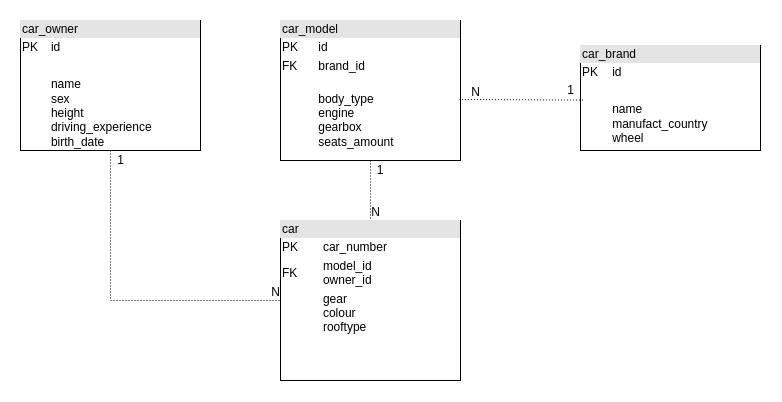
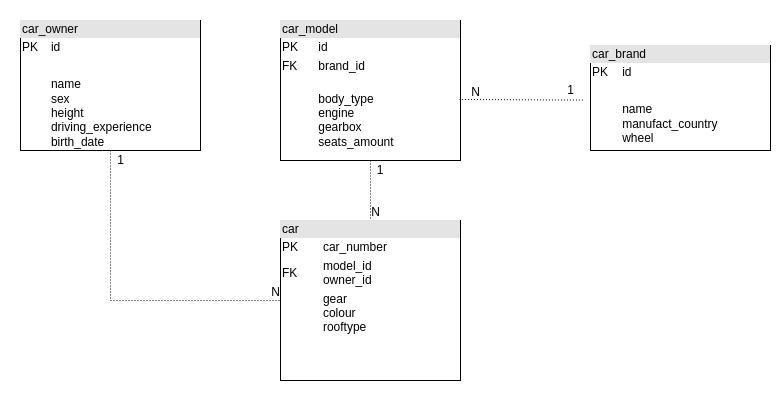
  <mxCell id="0" />
  <mxCell id="1" parent="0" />
  <mxCell id="2" value="&lt;div style=&quot;box-sizing: border-box ; width: 100% ; background: #e4e4e4 ; padding: 2px&quot;&gt;car_owner&lt;/div&gt;&lt;table style=&quot;width: 100% ; font-size: 1em&quot; cellpadding=&quot;2&quot; cellspacing=&quot;0&quot;&gt;&lt;tbody&gt;&lt;tr&gt;&lt;td&gt;PK&lt;/td&gt;&lt;td&gt;id&lt;/td&gt;&lt;/tr&gt;&lt;tr&gt;&lt;td&gt;&lt;br&gt;&lt;/td&gt;&lt;td&gt;&lt;br&gt;&lt;/td&gt;&lt;/tr&gt;&lt;tr&gt;&lt;td&gt;&lt;/td&gt;&lt;td&gt;name&lt;br&gt;sex&lt;br&gt;height&lt;br&gt;driving_experience&lt;br&gt;birth_date&lt;/td&gt;&lt;/tr&gt;&lt;/tbody&gt;&lt;/table&gt;" style="verticalAlign=top;align=left;overflow=fill;html=1;" parent="1" vertex="1"><mxGeometry x="20" y="20" width="180" height="130" as="geometry" /></mxCell>
- <mxCell id="3" value="&lt;div style=&quot;box-sizing: border-box ; width: 100% ; background: #e4e4e4 ; padding: 2px&quot;&gt;car_brand&lt;/div&gt;&lt;table style=&quot;width: 100% ; font-size: 1em&quot; cellpadding=&quot;2&quot; cellspacing=&quot;0&quot;&gt;&lt;tbody&gt;&lt;tr&gt;&lt;td&gt;PK&lt;/td&gt;&lt;td&gt;id&lt;/td&gt;&lt;/tr&gt;&lt;tr&gt;&lt;td&gt;&lt;br&gt;&lt;/td&gt;&lt;td&gt;&lt;br&gt;&lt;/td&gt;&lt;/tr&gt;&lt;tr&gt;&lt;td&gt;&lt;/td&gt;&lt;td&gt;name&lt;br&gt;manufact_country&lt;br&gt;wheel&lt;br&gt;&lt;/td&gt;&lt;/tr&gt;&lt;/tbody&gt;&lt;/table&gt;" style="verticalAlign=top;align=left;overflow=fill;html=1;" parent="1" vertex="1"><mxGeometry x="580" y="45" width="180" height="105" as="geometry" /></mxCell>
+ <mxCell id="3" value="&lt;div style=&quot;box-sizing: border-box ; width: 100% ; background: #e4e4e4 ; padding: 2px&quot;&gt;car_brand&lt;/div&gt;&lt;table style=&quot;width: 100% ; font-size: 1em&quot; cellpadding=&quot;2&quot; cellspacing=&quot;0&quot;&gt;&lt;tbody&gt;&lt;tr&gt;&lt;td&gt;PK&lt;/td&gt;&lt;td&gt;id&lt;/td&gt;&lt;/tr&gt;&lt;tr&gt;&lt;td&gt;&lt;br&gt;&lt;/td&gt;&lt;td&gt;&lt;br&gt;&lt;/td&gt;&lt;/tr&gt;&lt;tr&gt;&lt;td&gt;&lt;/td&gt;&lt;td&gt;name&lt;br&gt;manufact_country&lt;br&gt;wheel&lt;br&gt;&lt;/td&gt;&lt;/tr&gt;&lt;/tbody&gt;&lt;/table&gt;" style="verticalAlign=top;align=left;overflow=fill;html=1;" parent="1" vertex="1"><mxGeometry x="590" y="45" width="180" height="105" as="geometry" /></mxCell>
  <mxCell id="4" value="&lt;div style=&quot;box-sizing: border-box ; width: 100% ; background: #e4e4e4 ; padding: 2px&quot;&gt;car_model&lt;/div&gt;&lt;table style=&quot;width: 100% ; font-size: 1em&quot; cellpadding=&quot;2&quot; cellspacing=&quot;0&quot;&gt;&lt;tbody&gt;&lt;tr&gt;&lt;td&gt;PK&lt;/td&gt;&lt;td&gt;id&lt;/td&gt;&lt;/tr&gt;&lt;tr&gt;&lt;td&gt;FK&lt;/td&gt;&lt;td&gt;brand_id&lt;/td&gt;&lt;/tr&gt;&lt;tr&gt;&lt;td&gt;&lt;/td&gt;&lt;td&gt;&lt;br&gt;body_type&lt;br&gt;engine&lt;br&gt;gearbox&lt;br&gt;seats_amount&lt;br&gt;&lt;/td&gt;&lt;/tr&gt;&lt;/tbody&gt;&lt;/table&gt;" style="verticalAlign=top;align=left;overflow=fill;html=1;" parent="1" vertex="1"><mxGeometry x="280" y="20" width="180" height="140" as="geometry" /></mxCell>
  <mxCell id="5" value="&lt;div style=&quot;box-sizing: border-box ; width: 100% ; background: #e4e4e4 ; padding: 2px&quot;&gt;car&lt;/div&gt;&lt;table style=&quot;width: 100% ; font-size: 1em&quot; cellpadding=&quot;2&quot; cellspacing=&quot;0&quot;&gt;&lt;tbody&gt;&lt;tr&gt;&lt;td&gt;PK&lt;/td&gt;&lt;td&gt;car_number&lt;/td&gt;&lt;/tr&gt;&lt;tr&gt;&lt;td&gt;FK&lt;/td&gt;&lt;td&gt;model_id&lt;br&gt;owner_id&lt;br&gt;&lt;/td&gt;&lt;/tr&gt;&lt;tr&gt;&lt;td&gt;&lt;/td&gt;&lt;td&gt;gear&lt;br&gt;colour&lt;br&gt;rooftype&lt;/td&gt;&lt;/tr&gt;&lt;/tbody&gt;&lt;/table&gt;" style="verticalAlign=top;align=left;overflow=fill;html=1;" parent="1" vertex="1"><mxGeometry x="280" y="220" width="180" height="160" as="geometry" /></mxCell>
  <mxCell id="6" value="" style="endArrow=none;html=1;rounded=0;dashed=1;dashPattern=1 2;exitX=0.5;exitY=1;exitDx=0;exitDy=0;entryX=0;entryY=0.5;entryDx=0;entryDy=0;" parent="1" source="2" target="5" edge="1"><mxGeometry relative="1" as="geometry"><mxPoint x="280" y="350" as="sourcePoint" /><mxPoint x="440" y="350" as="targetPoint" /><Array as="points"><mxPoint x="110" y="300" /></Array></mxGeometry></mxCell>
  <mxCell id="7" value="N" style="resizable=0;html=1;align=right;verticalAlign=bottom;" parent="6" connectable="0" vertex="1"><mxGeometry x="1" relative="1" as="geometry" /></mxCell>
  <mxCell id="8" value="1" style="text;html=1;align=center;verticalAlign=middle;resizable=0;points=[];autosize=1;strokeColor=none;" parent="1" vertex="1"><mxGeometry x="110" y="150" width="20" height="20" as="geometry" /></mxCell>
  <mxCell id="9" value="1" style="text;html=1;align=center;verticalAlign=middle;resizable=0;points=[];autosize=1;strokeColor=none;" parent="1" vertex="1"><mxGeometry x="560" y="80" width="20" height="20" as="geometry" /></mxCell>
  <mxCell id="10" value="" style="endArrow=none;html=1;rounded=0;dashed=1;dashPattern=1 2;entryX=0.994;entryY=0.564;entryDx=0;entryDy=0;entryPerimeter=0;exitX=1.121;exitY=0.979;exitDx=0;exitDy=0;exitPerimeter=0;" parent="1" source="9" target="4" edge="1"><mxGeometry relative="1" as="geometry"><mxPoint x="580" y="99" as="sourcePoint" /><mxPoint x="440" y="350" as="targetPoint" /></mxGeometry></mxCell>
  <mxCell id="11" value="N" style="resizable=0;html=1;align=right;verticalAlign=bottom;" parent="10" connectable="0" vertex="1"><mxGeometry x="1" relative="1" as="geometry"><mxPoint x="22" y="1" as="offset" /></mxGeometry></mxCell>
  <mxCell id="12" value="" style="endArrow=none;html=1;rounded=0;dashed=1;dashPattern=1 2;exitX=0.5;exitY=1;exitDx=0;exitDy=0;entryX=0.5;entryY=0;entryDx=0;entryDy=0;" parent="1" source="4" target="5" edge="1"><mxGeometry relative="1" as="geometry"><mxPoint x="280" y="210" as="sourcePoint" /><mxPoint x="440" y="210" as="targetPoint" /></mxGeometry></mxCell>
  <mxCell id="13" value="N" style="resizable=0;html=1;align=right;verticalAlign=bottom;" parent="12" connectable="0" vertex="1"><mxGeometry x="1" relative="1" as="geometry"><mxPoint x="10" as="offset" /></mxGeometry></mxCell>
  <mxCell id="14" value="1" style="text;html=1;strokeColor=none;fillColor=none;align=center;verticalAlign=middle;whiteSpace=wrap;rounded=0;" parent="1" vertex="1"><mxGeometry x="360" y="160" width="40" height="20" as="geometry" /></mxCell>
